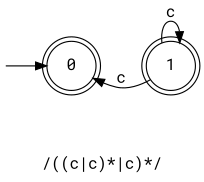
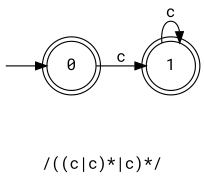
  digraph {
    label="\n/((c|c)*|c)*/"
    rankdir=LR
    fontname="Roboto Mono"
    node [shape=doublecircle fontname="Roboto Mono"]
    edge [fontname="Roboto Mono"]
    "" [fixedsize=true margin="0,0" shape=none width=0]
    0
    1
    subgraph sub_1 {
      rank=source
      ""
    }
    "" -> 0
-   1 -> 0 [label=c]
+   0 -> 1 [label=c]
    1 -> 1 [label=c]
  }
